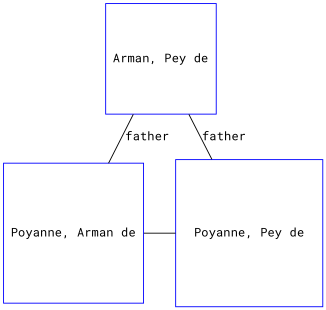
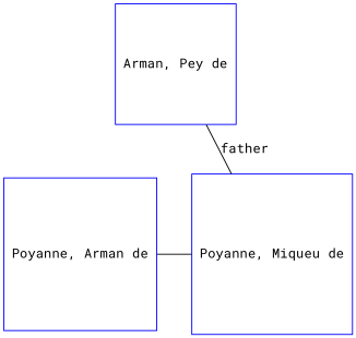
  digraph {
    fontname="Roboto Mono"
    node [color=blue fontname="Roboto Mono" regular=1 shape=box]
    edge [dir=none fontname="Roboto Mono" arrowsize=0.0]
    n1 [label="Poyanne, Arman de"]
-   n2 [label="Poyanne, Pey de"]
+   n2 [label="Poyanne, Miqueu de"]
    n3 [label="Arman, Pey de"]
    subgraph sub_1 {
      rank=same
      n1
      n2
    }
    n1 -> n2 [arrowsize=""]
-   n3 -> n1 [label=father]
    n3 -> n2 [label=father]
  }
